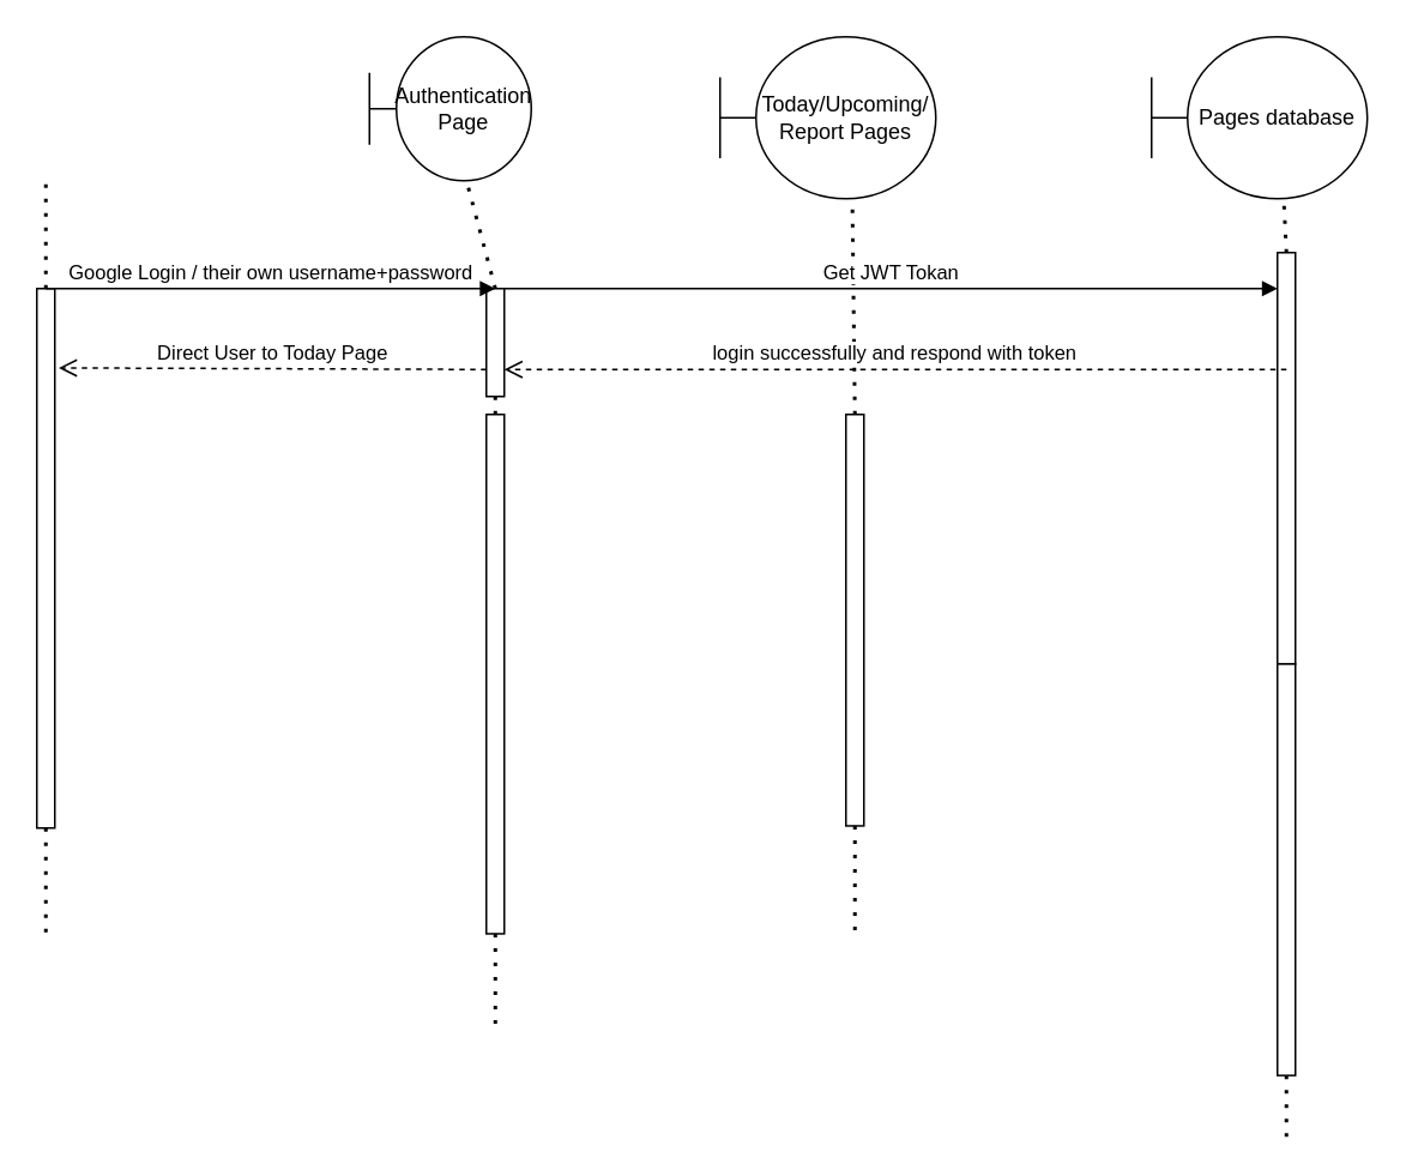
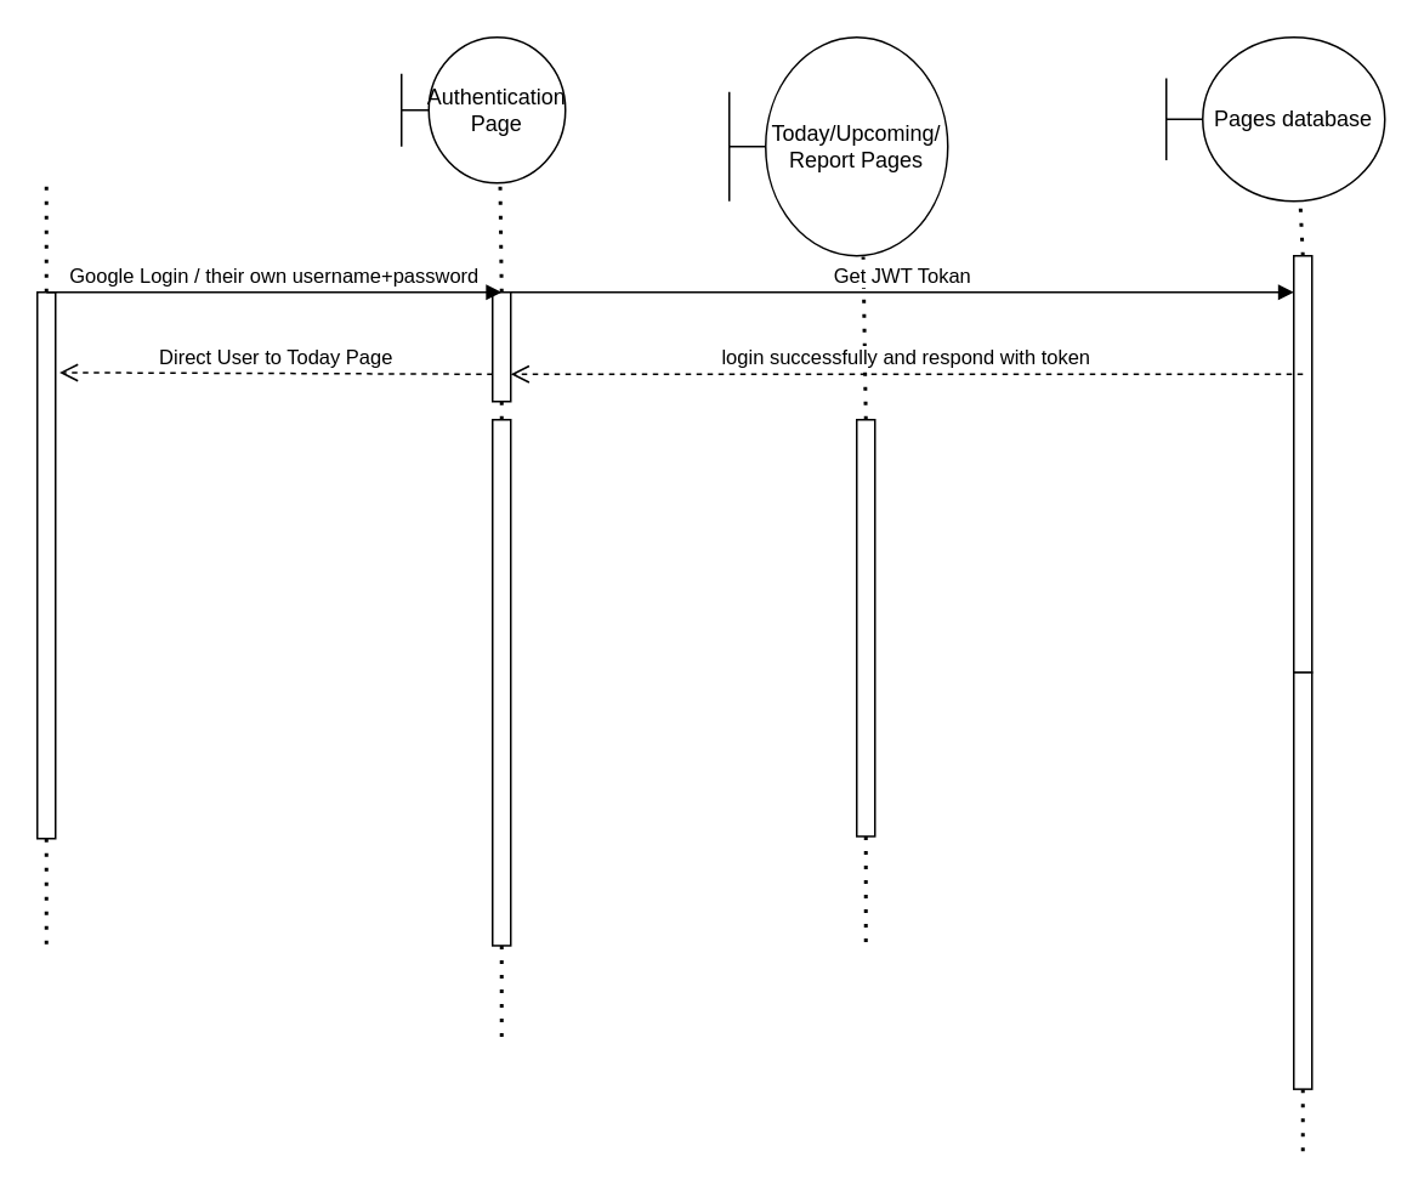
  <mxCell id="0" />
  <mxCell id="1" parent="0" />
  <mxCell id="2" value="" style="rounded=0;whiteSpace=wrap;html=1;" vertex="1" parent="1"><mxGeometry x="20" y="160" width="10" height="300" as="geometry" /></mxCell>
  <mxCell id="3" value="" style="endArrow=none;dashed=1;html=1;dashPattern=1 3;strokeWidth=2;rounded=0;exitX=0.5;exitY=0;exitDx=0;exitDy=0;" edge="1" parent="1" source="2"><mxGeometry width="50" height="50" relative="1" as="geometry"><mxPoint x="100" y="280" as="sourcePoint" /><mxPoint x="25" y="100" as="targetPoint" /></mxGeometry></mxCell>
  <mxCell id="4" value="" style="endArrow=none;dashed=1;html=1;dashPattern=1 3;strokeWidth=2;rounded=0;exitX=0.5;exitY=1;exitDx=0;exitDy=0;" edge="1" parent="1" source="2"><mxGeometry width="50" height="50" relative="1" as="geometry"><mxPoint x="35" y="170" as="sourcePoint" /><mxPoint x="25" y="521.6" as="targetPoint" /></mxGeometry></mxCell>
- <mxCell id="5" value="Authentication Page" style="shape=umlBoundary;whiteSpace=wrap;html=1;" vertex="1" parent="1"><mxGeometry x="205" y="20" width="90" height="80" as="geometry" /></mxCell>
+ <mxCell id="5" value="Authentication Page" style="shape=umlBoundary;whiteSpace=wrap;html=1;" vertex="1" parent="1"><mxGeometry x="220" y="20" width="90" height="80" as="geometry" /></mxCell>
  <mxCell id="6" value="" style="rounded=0;whiteSpace=wrap;html=1;" vertex="1" parent="1"><mxGeometry x="270" y="160" width="10" height="60" as="geometry" /></mxCell>
  <mxCell id="7" value="" style="endArrow=none;dashed=1;html=1;dashPattern=1 3;strokeWidth=2;rounded=0;exitX=0.5;exitY=0;exitDx=0;exitDy=0;entryX=0.602;entryY=1.01;entryDx=0;entryDy=0;entryPerimeter=0;" edge="1" parent="1" source="6" target="5"><mxGeometry width="50" height="50" relative="1" as="geometry"><mxPoint x="350" y="280" as="sourcePoint" /><mxPoint x="275" y="80" as="targetPoint" /></mxGeometry></mxCell>
  <mxCell id="8" value="" style="endArrow=none;dashed=1;html=1;dashPattern=1 3;strokeWidth=2;rounded=0;exitX=0.5;exitY=1;exitDx=0;exitDy=0;" edge="1" parent="1" source="6"><mxGeometry width="50" height="50" relative="1" as="geometry"><mxPoint x="285" y="170" as="sourcePoint" /><mxPoint x="275" y="230" as="targetPoint" /></mxGeometry></mxCell>
  <mxCell id="9" value="Google Login / their own username+password" style="html=1;verticalAlign=bottom;endArrow=block;rounded=0;exitX=0.5;exitY=0;exitDx=0;exitDy=0;entryX=0.5;entryY=0;entryDx=0;entryDy=0;" edge="1" parent="1" source="2" target="6"><mxGeometry width="80" relative="1" as="geometry"><mxPoint x="180" y="270" as="sourcePoint" /><mxPoint x="260" y="270" as="targetPoint" /></mxGeometry></mxCell>
- <mxCell id="10" value="Today/Upcoming/&lt;br&gt;Report Pages" style="shape=umlBoundary;whiteSpace=wrap;html=1;" vertex="1" parent="1"><mxGeometry x="400" y="20" width="120" height="90" as="geometry" /></mxCell>
+ <mxCell id="10" value="Today/Upcoming/&lt;br&gt;Report Pages" style="shape=umlBoundary;whiteSpace=wrap;html=1;" vertex="1" parent="1"><mxGeometry x="400" y="20" width="120" height="120" as="geometry" /></mxCell>
  <mxCell id="11" value="" style="rounded=0;whiteSpace=wrap;html=1;" vertex="1" parent="1"><mxGeometry x="470" y="230" width="10" height="228.8" as="geometry" /></mxCell>
  <mxCell id="12" value="" style="endArrow=none;dashed=1;html=1;dashPattern=1 3;strokeWidth=2;rounded=0;exitX=0.5;exitY=0;exitDx=0;exitDy=0;entryX=0.613;entryY=1.004;entryDx=0;entryDy=0;entryPerimeter=0;" edge="1" parent="1" source="11" target="10"><mxGeometry width="50" height="50" relative="1" as="geometry"><mxPoint x="550" y="278.8" as="sourcePoint" /><mxPoint x="474" y="120" as="targetPoint" /></mxGeometry></mxCell>
  <mxCell id="13" value="" style="endArrow=none;dashed=1;html=1;dashPattern=1 3;strokeWidth=2;rounded=0;exitX=0.5;exitY=1;exitDx=0;exitDy=0;" edge="1" parent="1" source="11"><mxGeometry width="50" height="50" relative="1" as="geometry"><mxPoint x="485" y="168.8" as="sourcePoint" /><mxPoint x="475" y="520.4" as="targetPoint" /></mxGeometry></mxCell>
  <mxCell id="14" value="Pages database" style="shape=umlBoundary;whiteSpace=wrap;html=1;" vertex="1" parent="1"><mxGeometry x="640" y="20" width="120" height="90" as="geometry" /></mxCell>
  <mxCell id="15" value="" style="rounded=0;whiteSpace=wrap;html=1;" vertex="1" parent="1"><mxGeometry x="710" y="140" width="10" height="228.8" as="geometry" /></mxCell>
  <mxCell id="16" value="" style="endArrow=none;dashed=1;html=1;dashPattern=1 3;strokeWidth=2;rounded=0;exitX=0.5;exitY=0;exitDx=0;exitDy=0;entryX=0.613;entryY=1.013;entryDx=0;entryDy=0;entryPerimeter=0;" edge="1" parent="1" source="15" target="14"><mxGeometry width="50" height="50" relative="1" as="geometry"><mxPoint x="790" y="288.44" as="sourcePoint" /><mxPoint x="713.56" y="120" as="targetPoint" /></mxGeometry></mxCell>
  <mxCell id="17" value="" style="endArrow=none;dashed=1;html=1;dashPattern=1 3;strokeWidth=2;rounded=0;exitX=0.5;exitY=1;exitDx=0;exitDy=0;entryX=0.5;entryY=0;entryDx=0;entryDy=0;" edge="1" parent="1" source="15" target="18"><mxGeometry width="50" height="50" relative="1" as="geometry"><mxPoint x="725" y="178.44" as="sourcePoint" /><mxPoint x="715" y="380" as="targetPoint" /></mxGeometry></mxCell>
  <mxCell id="18" value="" style="rounded=0;whiteSpace=wrap;html=1;" vertex="1" parent="1"><mxGeometry x="710" y="368.8" width="10" height="228.8" as="geometry" /></mxCell>
  <mxCell id="19" value="" style="endArrow=none;dashed=1;html=1;dashPattern=1 3;strokeWidth=2;rounded=0;entryX=0.5;entryY=1;entryDx=0;entryDy=0;" edge="1" parent="1" target="18"><mxGeometry width="50" height="50" relative="1" as="geometry"><mxPoint x="715" y="631.6" as="sourcePoint" /><mxPoint x="723.56" y="121.17" as="targetPoint" /></mxGeometry></mxCell>
  <mxCell id="20" value="Direct User to Today Page" style="html=1;verticalAlign=bottom;endArrow=open;dashed=1;endSize=8;rounded=0;exitX=0;exitY=0.75;exitDx=0;exitDy=0;entryX=1.22;entryY=0.147;entryDx=0;entryDy=0;entryPerimeter=0;" edge="1" parent="1" source="6" target="2"><mxGeometry relative="1" as="geometry"><mxPoint x="456.2" y="240.299" as="sourcePoint" /><mxPoint x="230" y="240" as="targetPoint" /></mxGeometry></mxCell>
  <mxCell id="21" value="Get JWT Tokan" style="html=1;verticalAlign=bottom;endArrow=block;rounded=0;exitX=1;exitY=0;exitDx=0;exitDy=0;" edge="1" parent="1" source="6"><mxGeometry width="80" relative="1" as="geometry"><mxPoint x="340" y="240" as="sourcePoint" /><mxPoint x="710" y="160" as="targetPoint" /></mxGeometry></mxCell>
  <mxCell id="22" value="login successfully and respond with token" style="html=1;verticalAlign=bottom;endArrow=open;dashed=1;endSize=8;rounded=0;entryX=1;entryY=0.75;entryDx=0;entryDy=0;" edge="1" parent="1" target="6"><mxGeometry relative="1" as="geometry"><mxPoint x="715" y="205" as="sourcePoint" /><mxPoint x="490" y="249" as="targetPoint" /></mxGeometry></mxCell>
  <mxCell id="23" value="" style="rounded=0;whiteSpace=wrap;html=1;" vertex="1" parent="1"><mxGeometry x="270" y="230" width="10" height="288.8" as="geometry" /></mxCell>
  <mxCell id="24" value="" style="endArrow=none;dashed=1;html=1;dashPattern=1 3;strokeWidth=2;rounded=0;exitX=0.5;exitY=1;exitDx=0;exitDy=0;" edge="1" parent="1" source="23"><mxGeometry width="50" height="50" relative="1" as="geometry"><mxPoint x="35" y="470" as="sourcePoint" /><mxPoint x="275" y="570" as="targetPoint" /></mxGeometry></mxCell>
